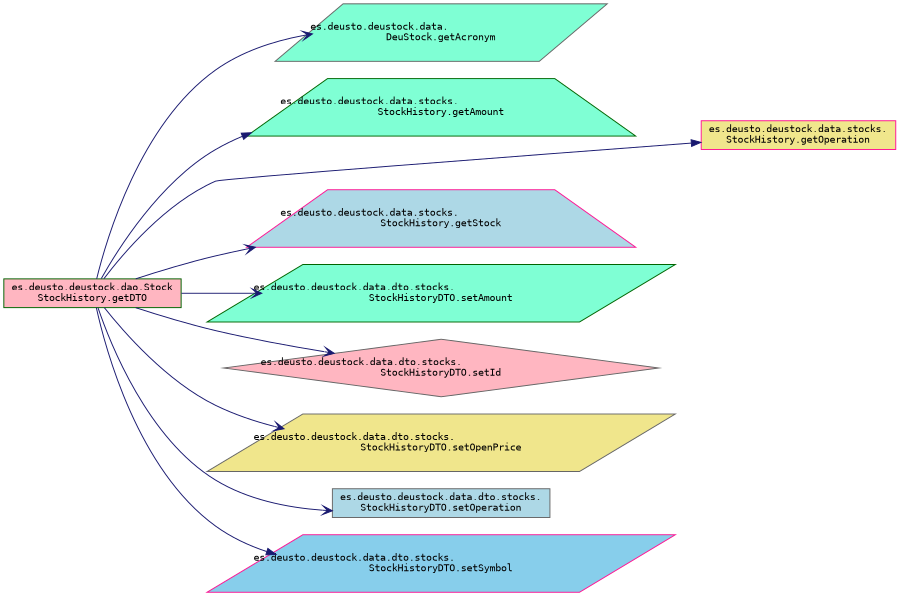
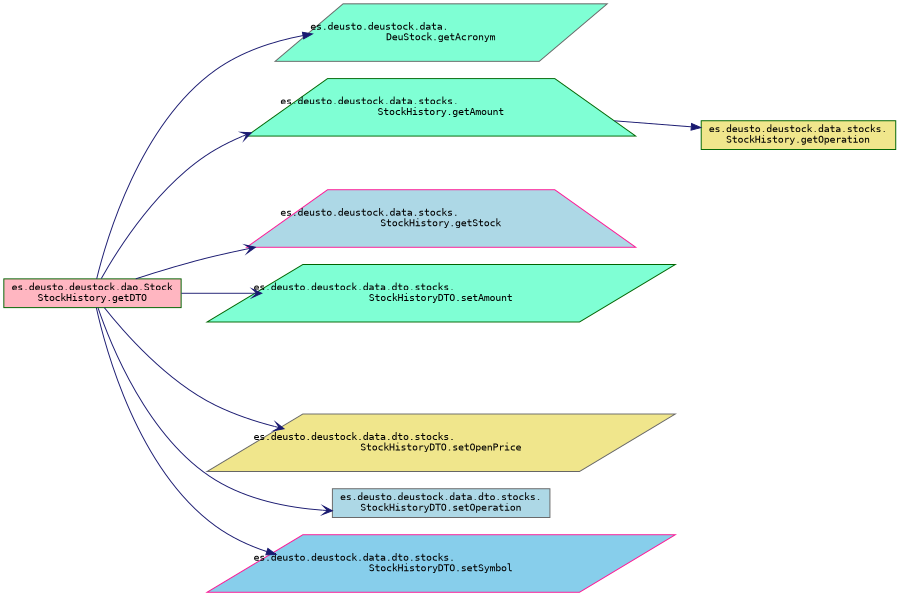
  digraph {
    fontname="DejaVu Sans Mono"
    rankdir=LR
    node [color=gray40 fillcolor=aquamarine fontname="DejaVu Sans Mono" fontsize=10 shape=parallelogram style=filled]
    edge [arrowhead=vee color=midnightblue fontname="DejaVu Sans Mono" fontsize=10 labelfontname=Helvetica labelfontsize=10 style=solid]
    n1 [color=darkgreen fillcolor=lightpink fontcolor=black height=0.2 label="es.deusto.deustock.dao.Stock\lStockHistory.getDTO" shape=box width=0.4]
    n2 [height=0.2 label="es.deusto.deustock.data.\lDeuStock.getAcronym" width=0.4]
    n3 [color=darkgreen height=0.2 label="es.deusto.deustock.data.stocks.\lStockHistory.getAmount" shape=trapezium width=0.4]
-   n4 [color=deeppink fillcolor=khaki height=0.2 label="es.deusto.deustock.data.stocks.\lStockHistory.getOperation" shape=box width=0.4]
+   n4 [color=darkgreen fillcolor=khaki height=0.2 label="es.deusto.deustock.data.stocks.\lStockHistory.getOperation" shape=box width=0.4]
    n5 [color=deeppink fillcolor=lightblue height=0.2 label="es.deusto.deustock.data.stocks.\lStockHistory.getStock" shape=trapezium width=0.4]
    n6 [color=darkgreen height=0.2 label="es.deusto.deustock.data.dto.stocks.\lStockHistoryDTO.setAmount" width=0.4]
-   n7 [fillcolor=lightpink height=0.2 label="es.deusto.deustock.data.dto.stocks.\lStockHistoryDTO.setId" shape=diamond width=0.4]
    n8 [fillcolor=khaki height=0.2 label="es.deusto.deustock.data.dto.stocks.\lStockHistoryDTO.setOpenPrice" width=0.4]
    n9 [fillcolor=lightblue height=0.2 label="es.deusto.deustock.data.dto.stocks.\lStockHistoryDTO.setOperation" shape=box width=0.4]
    n10 [color=deeppink fillcolor=skyblue height=0.2 label="es.deusto.deustock.data.dto.stocks.\lStockHistoryDTO.setSymbol" width=0.4]
-   n1 -> n2
-   n1 -> n3 [arrowhead=normal]
-   n1 -> n4 [arrowhead=normal]
+   n1 -> n2 [arrowhead=normal]
+   n1 -> n3
+   n3 -> n4 [arrowhead=normal]
    n1 -> n5
    n1 -> n6
-   n1 -> n7
    n1 -> n8
    n1 -> n9
    n1 -> n10 [arrowhead=normal]
  }
